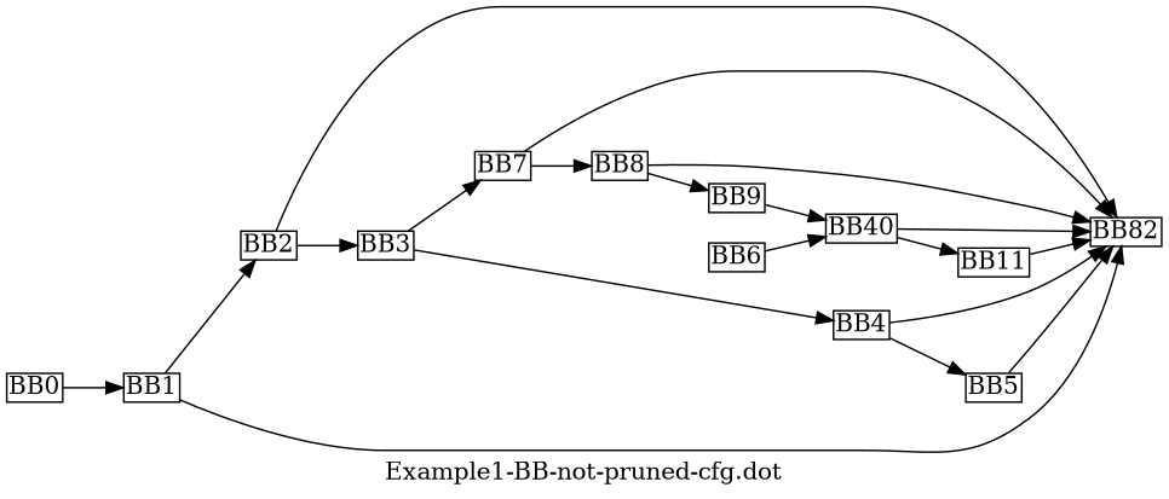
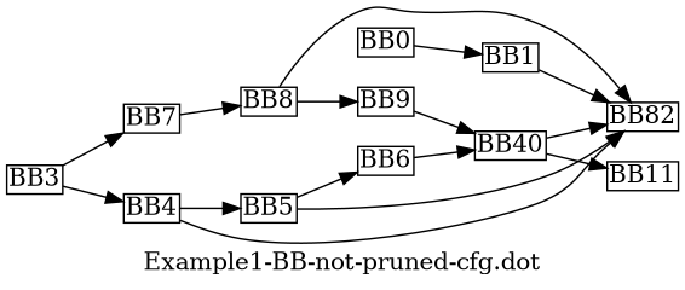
  digraph {
    label="Example1-BB-not-pruned-cfg.dot"
    rankdir=LR
    node [fillcolor=white margin=0.02 shape=box style=filled]
    BB0 [height=0 width=0]
    BB1 [height=0 width=0]
-   BB2 [height=0 width=0]
    n4 [height=0 label=BB82 width=0]
    BB3 [height=0 width=0]
    BB7 [height=0 width=0]
    BB4 [height=0 width=0]
    BB8 [height=0 width=0]
    BB5 [height=0 width=0]
    BB9 [height=0 width=0]
    BB6 [height=0 width=0]
    n12 [height=0 label=BB40 width=0]
    BB11 [height=0 width=0]
    BB0 -> BB1
-   BB1 -> BB2
    BB1 -> n4
-   BB2 -> n4
-   BB2 -> BB3
    BB3 -> BB7
    BB3 -> BB4
-   BB7 -> n4
    BB7 -> BB8
    BB4 -> n4
    BB4 -> BB5
    BB8 -> n4
    BB8 -> BB9
    BB5 -> n4
+   BB5 -> BB6
    BB9 -> n12
    BB6 -> n12
    n12 -> n4
    n12 -> BB11
-   BB11 -> n4
  }
